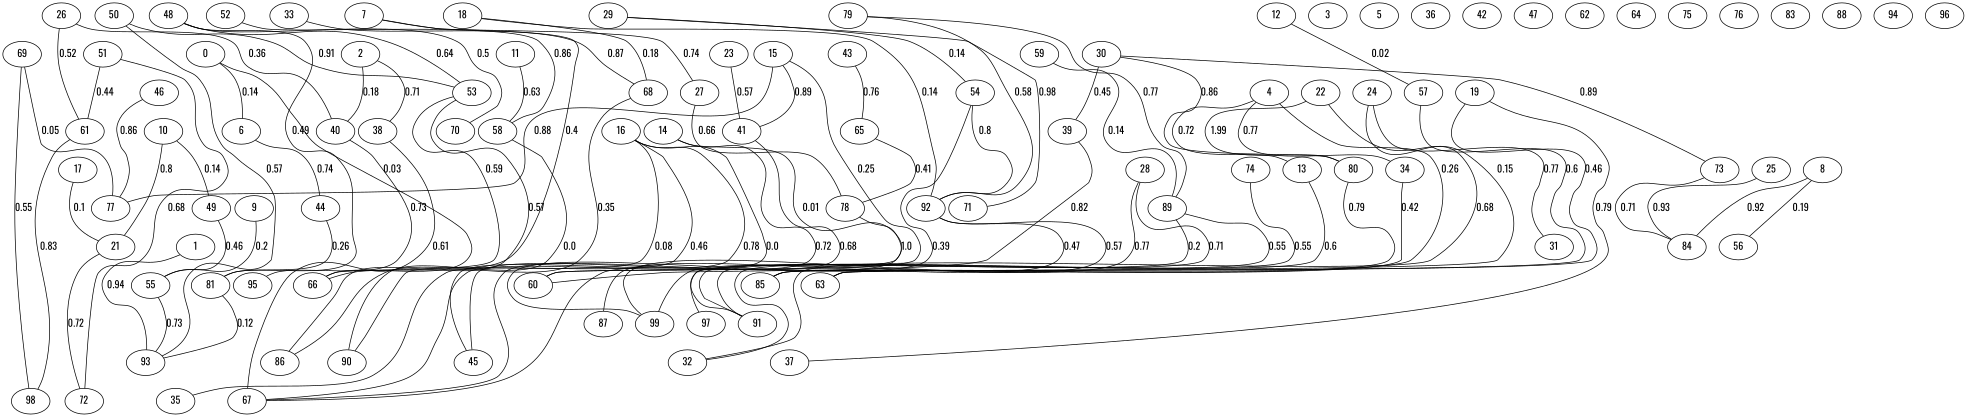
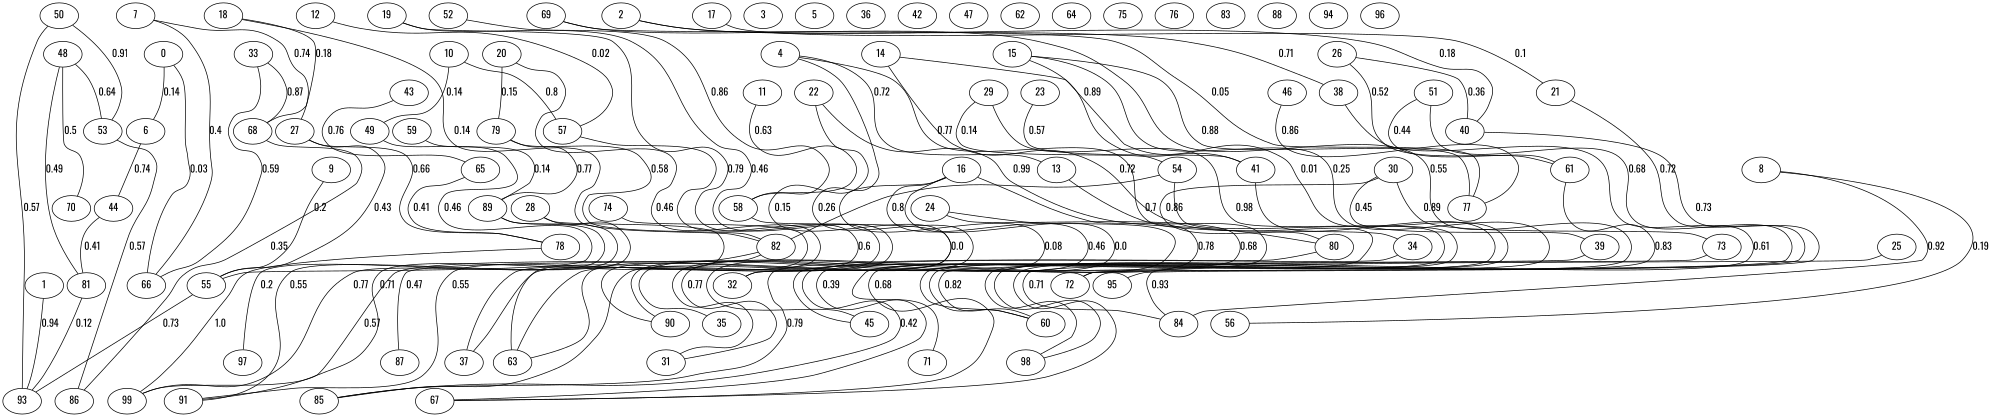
  strict graph {
    fontname=Oswald
    node [fontname=Oswald]
    edge [fontname=Oswald]
    0
    6
    66
    44
    1
    93
    2
    38
    40
    67
    95
    3
    4
    13
    34
    85
    32
    5
    81
    7
    27
    55
    78
    8
    56
    84
    9
    10
    21
    49
    72
    11
    58
    90
    12
    57
    63
    14
    45
    60
    15
    41
    77
    16
    35
    17
    18
    68
-   82 [label=92]
+   82
    86
    99
    87
    19
    37
+   20
    79
    89
    22
    80
    23
    24
    31
    25
    26
    61
    98
    28
    91
    29
    54
    71
    30
    39
    73
    33
    36
    42
    43
    65
    46
    47
    48
    53
    70
    50
    51
    52
    59
    97
    62
    64
    69
    74
    75
    76
    83
    88
    94
    96
    0 -- 6 [label=0.14 weight=0.1378843865479209]
    0 -- 66 [label=0.03 weight=0.030402091578684787]
    6 -- 44 [label=0.74 weight=0.7407718098927929]
-   44 -- 81 [label=0.26 weight=0.2580770103696639]
+   44 -- 81 [label=0.41 weight=0.2580770103696639]
    1 -- 93 [label=0.94 weight=0.9366289747610614]
    2 -- 38 [label=0.71 weight=0.71330798165551]
    2 -- 40 [label=0.18 weight=0.18493350172564538]
    38 -- 67 [label=0.61 weight=0.6060969486469074]
    40 -- 95 [label=0.73 weight=0.7304839347936484]
    4 -- 13 [label=0.72 weight=0.7217814061840847]
    4 -- 34 [label=0.77 weight=0.7728221898221701]
    4 -- 85 [label=0.26 weight=0.26161666779282833]
-   13 -- 32 [label=0.6 weight=0.5982545686883132]
+   13 -- 32 [label=0.7 weight=0.5982545686883132]
    34 -- 85 [label=0.42 weight=0.41918376259222767]
    81 -- 93 [label=0.12 weight=0.11695857221411898]
    7 -- 66 [label=0.4 weight=0.3976691571388562]
    7 -- 27 [label=0.74 weight=0.7369459572358439]
+   27 -- 55 [label=0.43 weight=0.43482486013879174]
    27 -- 78 [label=0.66 weight=0.6587991447800972]
    55 -- 93 [label=0.73 weight=0.7266775733914115]
    78 -- 99 [label=1.0 weight=0.9981209914600191]
    8 -- 56 [label=0.19 weight=0.19406560418863772]
    8 -- 84 [label=0.92 weight=0.9247331419721241]
    9 -- 55 [label=0.2 weight=0.2001893723319419]
-   10 -- 21 [label=0.8 weight=0.7963270455118833]
+   10 -- 57 [label=0.8 weight=0.7963270455118833]
    10 -- 49 [label=0.14 weight=0.13626878585403235]
    21 -- 72 [label=0.72 weight=0.7244146607497609]
    49 -- 55 [label=0.46 weight=0.4562316780359318]
    11 -- 58 [label=0.63 weight=0.633773367637679]
    58 -- 90 [label=0.0 weight=0.0007560153599310837]
    12 -- 57 [label=0.02 weight=0.018005983593660124]
    57 -- 63 [label=0.6 weight=0.6015498008680563]
    14 -- 45 [label=0.72 weight=0.7249512813837337]
    14 -- 60 [label=0.01 weight=0.008850348653239859]
    15 -- 60 [label=0.25 weight=0.24728969116938715]
    15 -- 41 [label=0.89 weight=0.88794146195949]
    15 -- 77 [label=0.88 weight=0.8796417518764285]
    41 -- 67 [label=0.68 weight=0.6755861961273326]
-   16 -- 67 [label=0.0 weight=0.0016841300381341684]
+   16 -- 31 [label=0.0 weight=0.0016841300381341684]
    16 -- 90 [label=0.08 weight=0.08240514099571328]
    16 -- 45 [label=0.78 weight=0.7766339569225803]
    16 -- 35 [label=0.46 weight=0.4550744443426067]
    17 -- 21 [label=0.1 weight=0.10018060370643733]
    18 -- 68 [label=0.18 weight=0.18217561267711846]
    18 -- 82 [label=0.14 weight=0.13545969542697012]
    68 -- 86 [label=0.35 weight=0.34609017723797364]
    82 -- 99 [label=0.57 weight=0.5675132432288753]
    82 -- 87 [label=0.47 weight=0.47153578523893735]
    19 -- 63 [label=0.46 weight=0.4648661246919529]
    19 -- 37 [label=0.79 weight=0.7870197065908074]
+   20 -- 37 [label=0.46 weight=0.45932204337017546]
+   20 -- 79 [label=0.15 weight=0.1474794602512015]
    79 -- 82 [label=0.58 weight=0.5777787843944935]
    79 -- 89 [label=0.77 weight=0.7747133823837629]
    89 -- 91 [label=0.55 weight=0.5519720707451224]
    89 -- 97 [label=0.2 weight=0.1973142817012561]
    22 -- 63 [label=0.15 weight=0.14857758701769141]
-   22 -- 80 [label=1.99 weight=0.990516918205927]
+   22 -- 80 [label=0.99 weight=0.990516918205927]
    80 -- 85 [label=0.79 weight=0.7908100840410316]
    23 -- 41 [label=0.57 weight=0.570764505150181]
    24 -- 32 [label=0.68 weight=0.6804424640046173]
    24 -- 31 [label=0.77 weight=0.7671840572948836]
    25 -- 84 [label=0.93 weight=0.9336418655359323]
    26 -- 40 [label=0.36 weight=0.35726613457791734]
    26 -- 61 [label=0.52 weight=0.5161775256958667]
    61 -- 98 [label=0.83 weight=0.8349284350297784]
    28 -- 99 [label=0.77 weight=0.7660694993302753]
    28 -- 91 [label=0.71 weight=0.7069223000824411]
    29 -- 54 [label=0.14 weight=0.1398692971166372]
    29 -- 71 [label=0.98 weight=0.9758479360803054]
    54 -- 67 [label=0.39 weight=0.39160180177647874]
    54 -- 82 [label=0.8 weight=0.8015447425716383]
    30 -- 80 [label=0.86 weight=0.8600326935232977]
    30 -- 39 [label=0.45 weight=0.44612289729988464]
    30 -- 73 [label=0.89 weight=0.885138440340694]
    39 -- 60 [label=0.82 weight=0.8170832870907438]
    73 -- 84 [label=0.71 weight=0.7081277604658318]
    33 -- 68 [label=0.87 weight=0.8710023671776375]
    43 -- 65 [label=0.76 weight=0.7584575725360989]
    65 -- 78 [label=0.41 weight=0.41245364532857753]
    46 -- 77 [label=0.86 weight=0.8639931871055934]
    48 -- 81 [label=0.49 weight=0.49107601305387283]
    48 -- 53 [label=0.64 weight=0.6428824842918925]
    48 -- 70 [label=0.5 weight=0.499592022745199]
-   53 -- 66 [label=0.59 weight=0.5921921027103176]
+   33 -- 66 [label=0.59 weight=0.5921921027103176]
    53 -- 86 [label=0.57 weight=0.567921728163802]
    50 -- 93 [label=0.57 weight=0.5658189659100995]
    50 -- 53 [label=0.91 weight=0.9108970378774806]
    51 -- 72 [label=0.68 weight=0.6798848961044037]
    51 -- 61 [label=0.44 weight=0.4404111564457195]
    52 -- 58 [label=0.86 weight=0.8617416722059786]
    59 -- 89 [label=0.14 weight=0.13726622115568154]
    69 -- 77 [label=0.05 weight=0.05421508666992314]
    69 -- 98 [label=0.55 weight=0.5534087073297778]
    74 -- 91 [label=0.55 weight=0.5536649528309353]
  }
